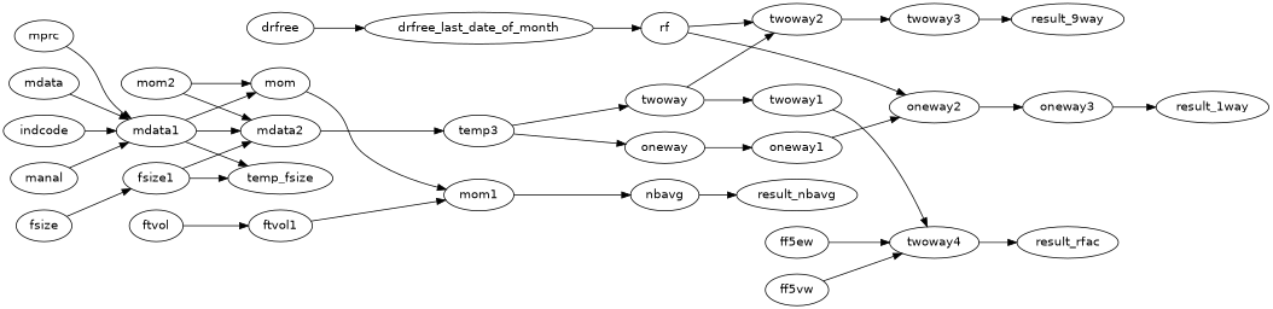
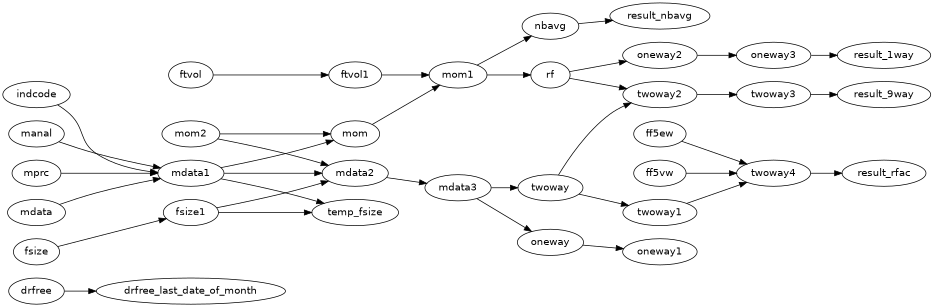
  digraph {
    fontname="DejaVu Sans"
    rankdir=LR
    node [fontname="DejaVu Sans"]
    edge [fontname="DejaVu Sans"]
    n1 [label=drfree]
    n2 [label=drfree_last_date_of_month]
    n3 [label=rf]
    n4 [label=oneway2]
    n5 [label=twoway2]
    n6 [label=oneway3]
    n7 [label=twoway3]
    n8 [label=mdata]
    n9 [label=mdata1]
    n10 [label=mdata2]
    temp_fsize
    n12 [label=mom]
-   n13 [label=temp3]
+   n13 [label=mdata3]
    n14 [label=mom1]
    n15 [label=indcode]
    n16 [label=manal]
    n17 [label=mprc]
    n18 [label=oneway]
    n19 [label=twoway]
    n20 [label=nbavg]
    n21 [label=mom2]
    n22 [label=ftvol]
    n23 [label=ftvol1]
    result_nbavg
    n25 [label=fsize]
    n26 [label=fsize1]
    n27 [label=oneway1]
    n28 [label=twoway1]
    n29 [label=twoway4]
    result_1way
    n31 [label=result_9way]
    result_rfac
    n33 [label=ff5ew]
    n34 [label=ff5vw]
    n1 -> n2
-   n2 -> n3
+   n14 -> n3
    n3 -> n4
    n3 -> n5
    n4 -> n6
    n5 -> n7
    n6 -> result_1way
    n7 -> n31
    n8 -> n9
    n9 -> n10
    n9 -> temp_fsize
    n9 -> n12
    n10 -> n13
    n12 -> n14
    n13 -> n18
    n13 -> n19
    n14 -> n20
    n15 -> n9
    n16 -> n9
    n17 -> n9
    n18 -> n27
    n19 -> n5
    n19 -> n28
    n20 -> result_nbavg
    n21 -> n10
    n21 -> n12
    n22 -> n23
    n23 -> n14
    n25 -> n26
    n26 -> n10
    n26 -> temp_fsize
-   n27 -> n4
    n28 -> n29
    n29 -> result_rfac
    n33 -> n29
    n34 -> n29
  }
